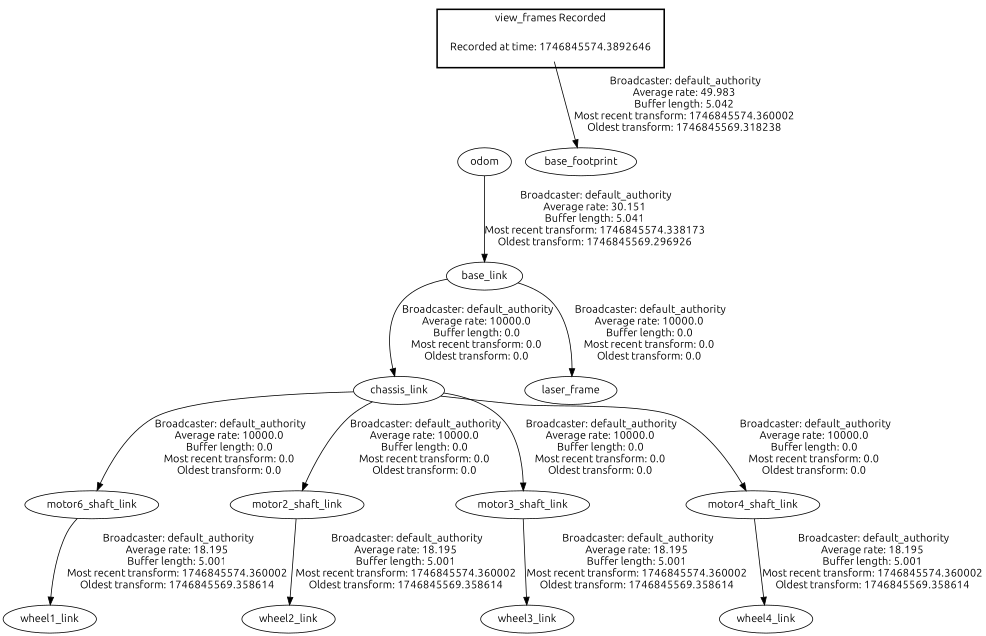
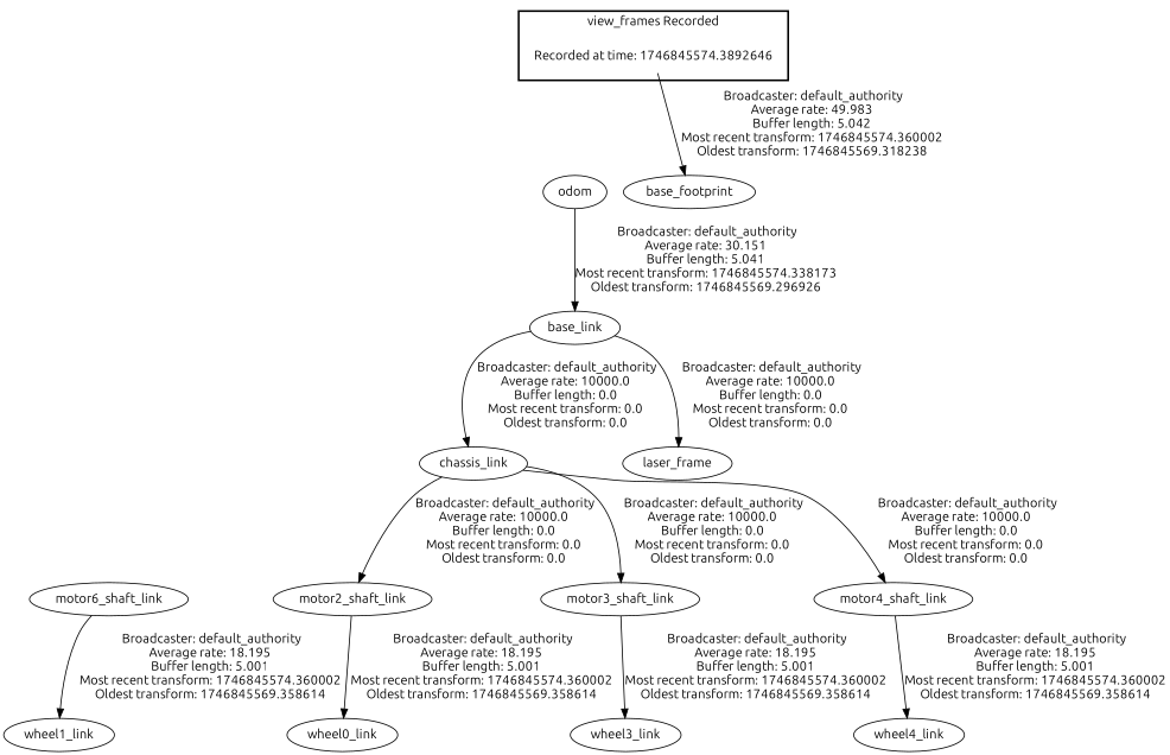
  digraph {
    fontname=Ubuntu
    node [fontname=Ubuntu]
    edge [fontname=Ubuntu]
    "Recorded at time: 1746845574.3892646" [shape=plaintext]
    odom
    base_footprint
    base_link
    chassis_link
    laser_frame
    n7 [label=motor6_shaft_link]
    wheel1_link
    motor2_shaft_link
    motor3_shaft_link
    motor4_shaft_link
-   wheel2_link
+   wheel2_link [label=wheel0_link]
    wheel3_link
    wheel4_link
    subgraph cluster_1 {
      color=black
      label="view_frames Recorded"
      style=bold
      "Recorded at time: 1746845574.3892646"
    }
    "Recorded at time: 1746845574.3892646" -> odom [style=invis]
    "Recorded at time: 1746845574.3892646" -> base_footprint [label=" Broadcaster: default_authority\nAverage rate: 49.983\nBuffer length: 5.042\nMost recent transform: 1746845574.360002\nOldest transform: 1746845569.318238\n"]
    odom -> base_link [label=" Broadcaster: default_authority\nAverage rate: 30.151\nBuffer length: 5.041\nMost recent transform: 1746845574.338173\nOldest transform: 1746845569.296926\n"]
    base_link -> chassis_link [label=" Broadcaster: default_authority\nAverage rate: 10000.0\nBuffer length: 0.0\nMost recent transform: 0.0\nOldest transform: 0.0\n"]
    base_link -> laser_frame [label=" Broadcaster: default_authority\nAverage rate: 10000.0\nBuffer length: 0.0\nMost recent transform: 0.0\nOldest transform: 0.0\n"]
-   chassis_link -> n7 [label=" Broadcaster: default_authority\nAverage rate: 10000.0\nBuffer length: 0.0\nMost recent transform: 0.0\nOldest transform: 0.0\n"]
    chassis_link -> motor2_shaft_link [label=" Broadcaster: default_authority\nAverage rate: 10000.0\nBuffer length: 0.0\nMost recent transform: 0.0\nOldest transform: 0.0\n"]
    chassis_link -> motor3_shaft_link [label=" Broadcaster: default_authority\nAverage rate: 10000.0\nBuffer length: 0.0\nMost recent transform: 0.0\nOldest transform: 0.0\n"]
    chassis_link -> motor4_shaft_link [label=" Broadcaster: default_authority\nAverage rate: 10000.0\nBuffer length: 0.0\nMost recent transform: 0.0\nOldest transform: 0.0\n"]
    n7 -> wheel1_link [label=" Broadcaster: default_authority\nAverage rate: 18.195\nBuffer length: 5.001\nMost recent transform: 1746845574.360002\nOldest transform: 1746845569.358614\n"]
    motor2_shaft_link -> wheel2_link [label=" Broadcaster: default_authority\nAverage rate: 18.195\nBuffer length: 5.001\nMost recent transform: 1746845574.360002\nOldest transform: 1746845569.358614\n"]
    motor3_shaft_link -> wheel3_link [label=" Broadcaster: default_authority\nAverage rate: 18.195\nBuffer length: 5.001\nMost recent transform: 1746845574.360002\nOldest transform: 1746845569.358614\n"]
    motor4_shaft_link -> wheel4_link [label=" Broadcaster: default_authority\nAverage rate: 18.195\nBuffer length: 5.001\nMost recent transform: 1746845574.360002\nOldest transform: 1746845569.358614\n"]
  }
